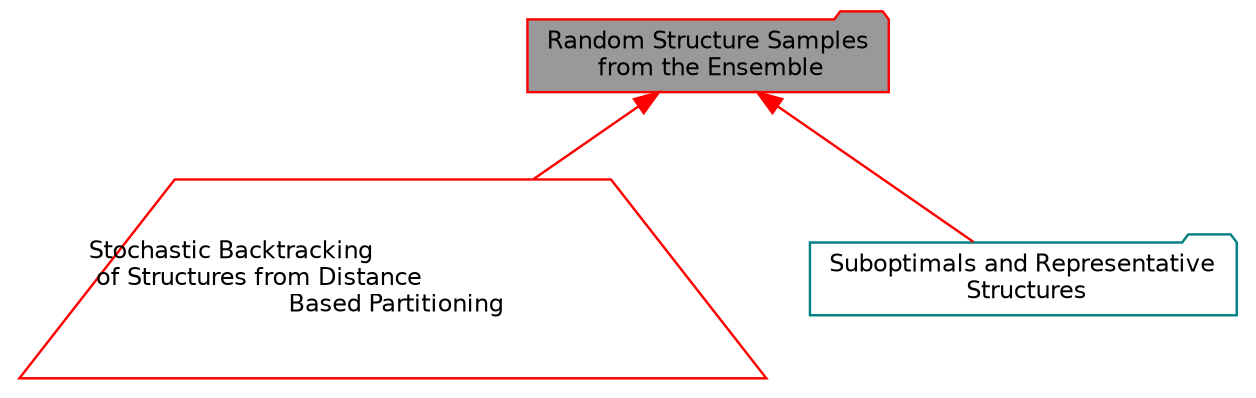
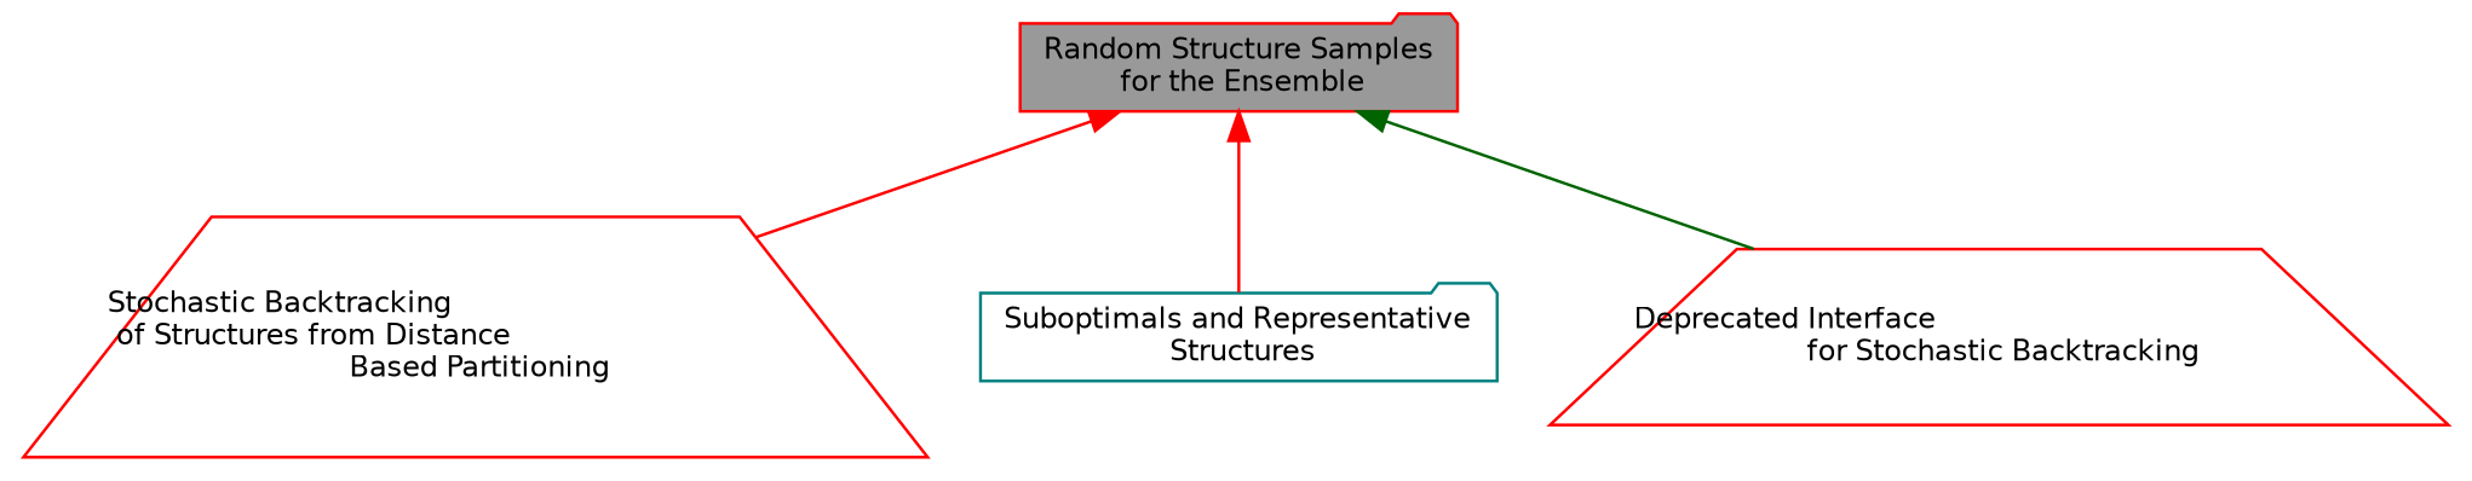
  digraph {
    rankdir=TB
    node [color=red fillcolor=white fontname=Helvetica fontsize=10 shape=trapezium style=filled]
    edge [color=red dir=back fontname=Helvetica fontsize=10 labelfontname=Helvetica labelfontsize=10 shape=plaintext style=solid]
    n1 [height=0.2 label="Stochastic Backtracking\l of Structures from Distance\l Based Partitioning" width=0.4]
    n2 [color=teal height=0.2 label="Suboptimals and Representative\l Structures" shape=folder width=0.4]
-   n3 [fillcolor=grey60 fontcolor=black height=0.2 label="Random Structure Samples\l from the Ensemble" shape=folder width=0.4]
+   n3 [fillcolor=grey60 fontcolor=black height=0.2 label="Random Structure Samples\l for the Ensemble" shape=folder width=0.4]
+   n4 [height=0.2 label="Deprecated Interface\l for Stochastic Backtracking" width=0.4]
    n3 -> n1
    n3 -> n2
+   n3 -> n4 [color=darkgreen]
  }
